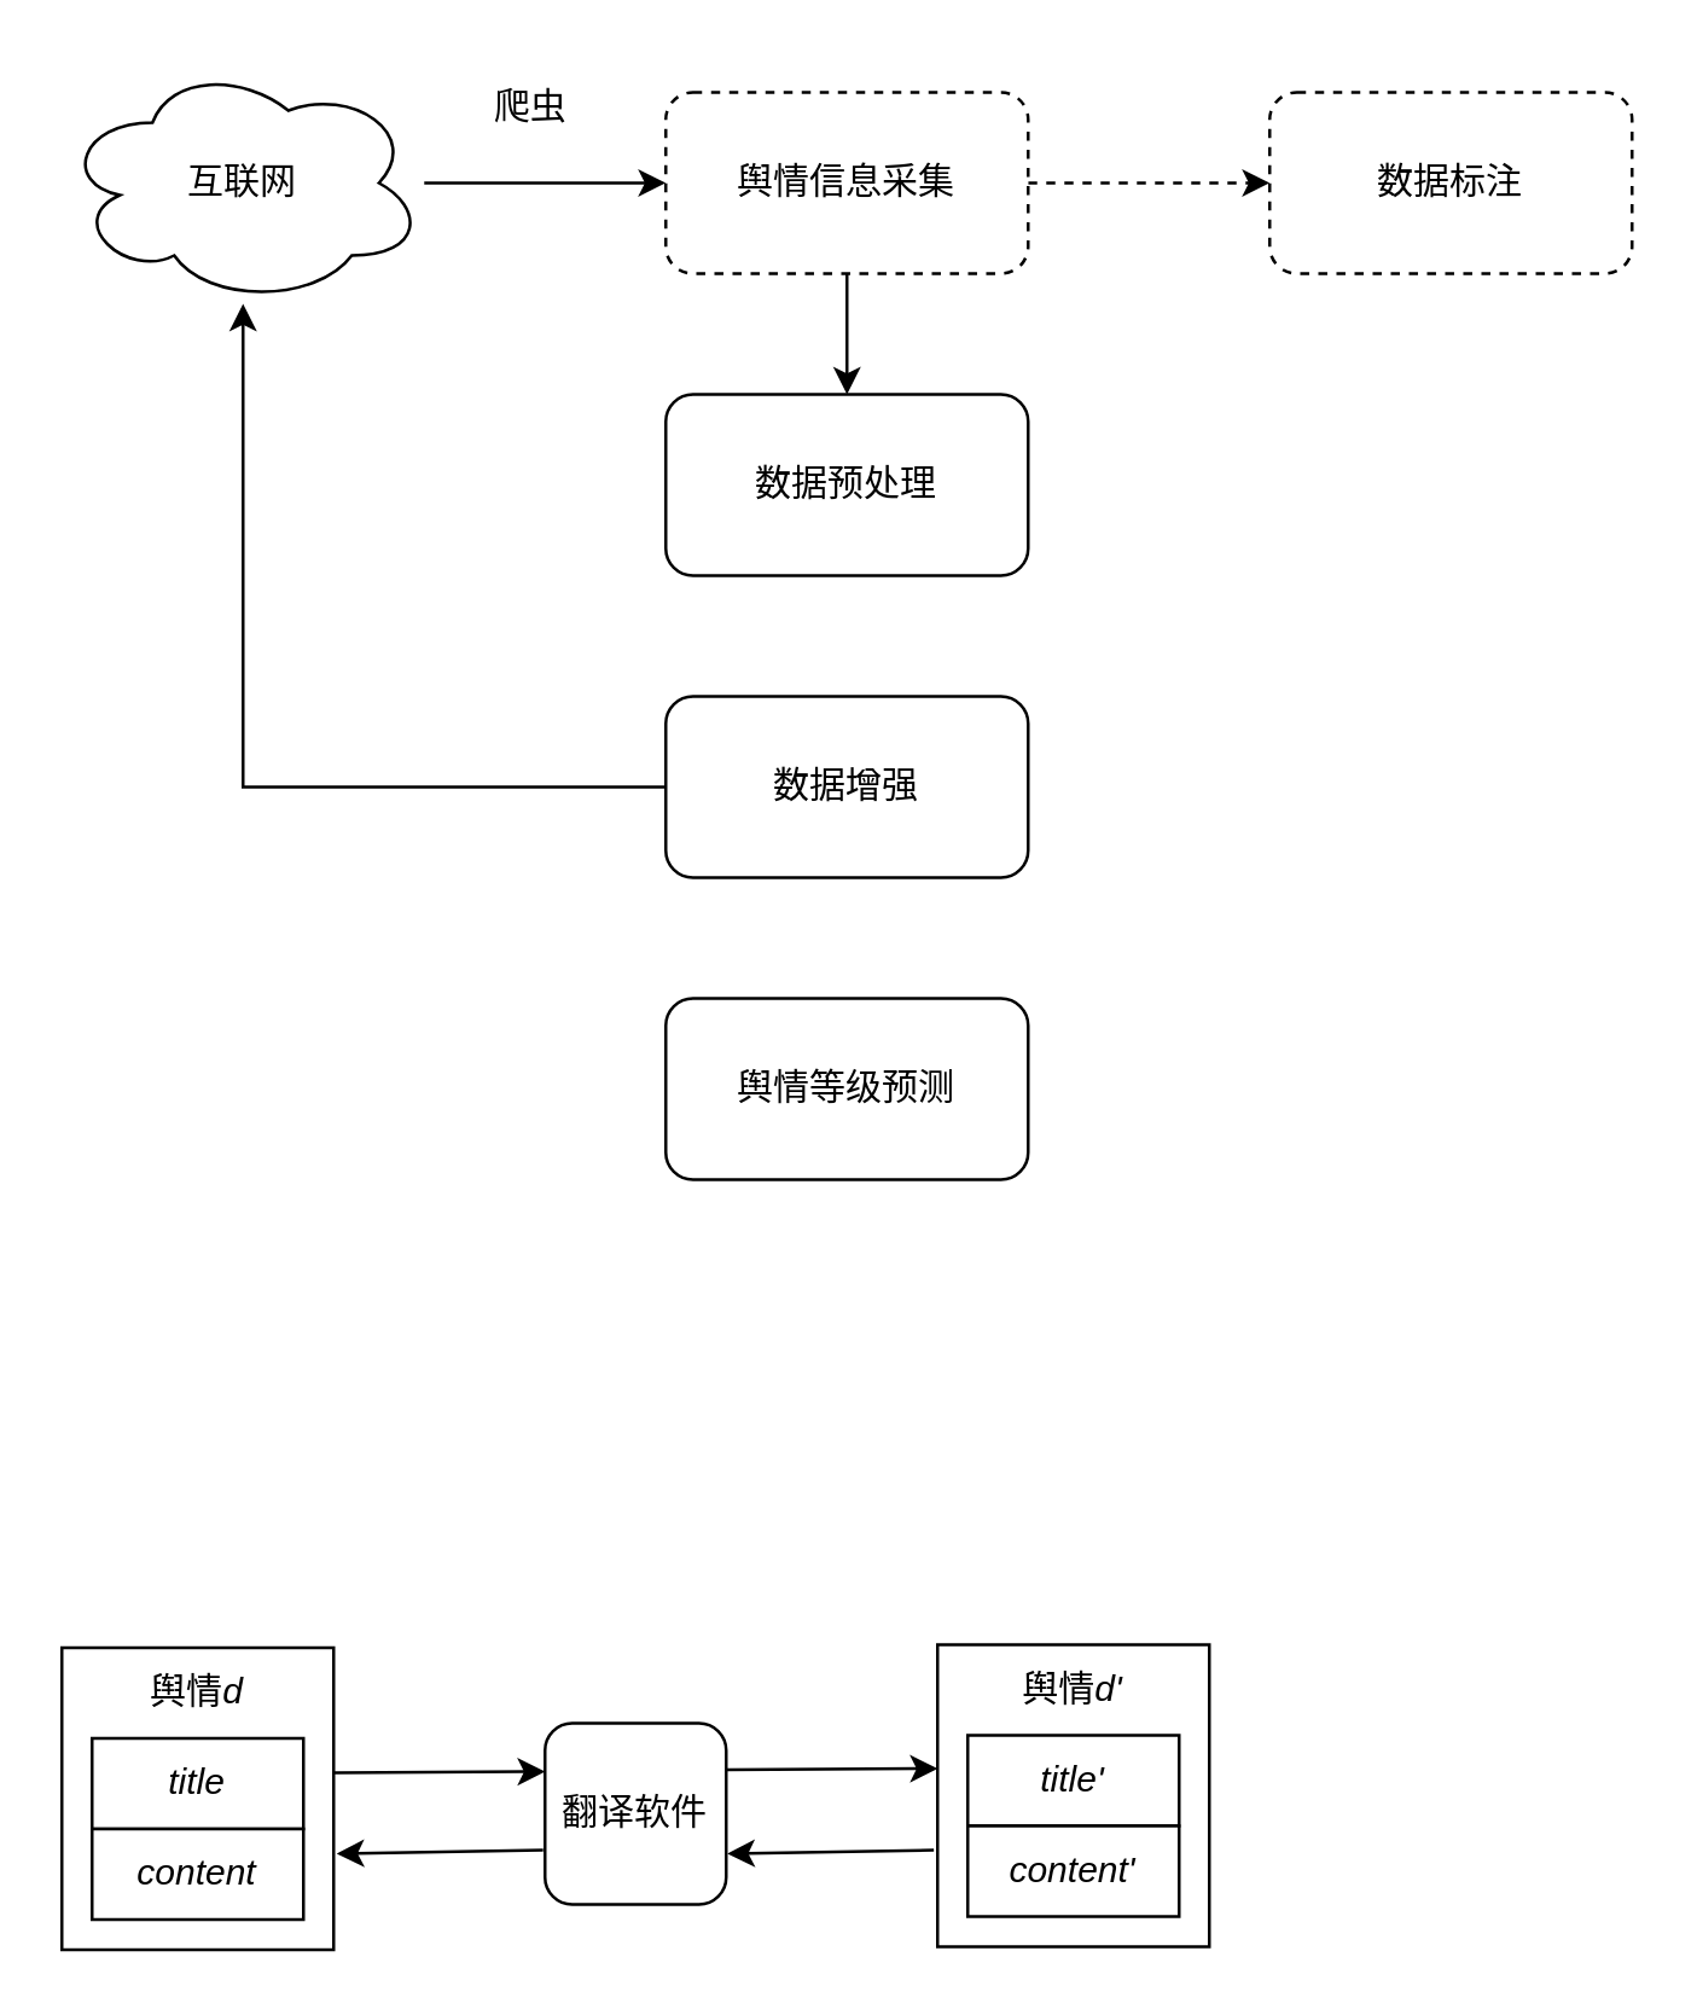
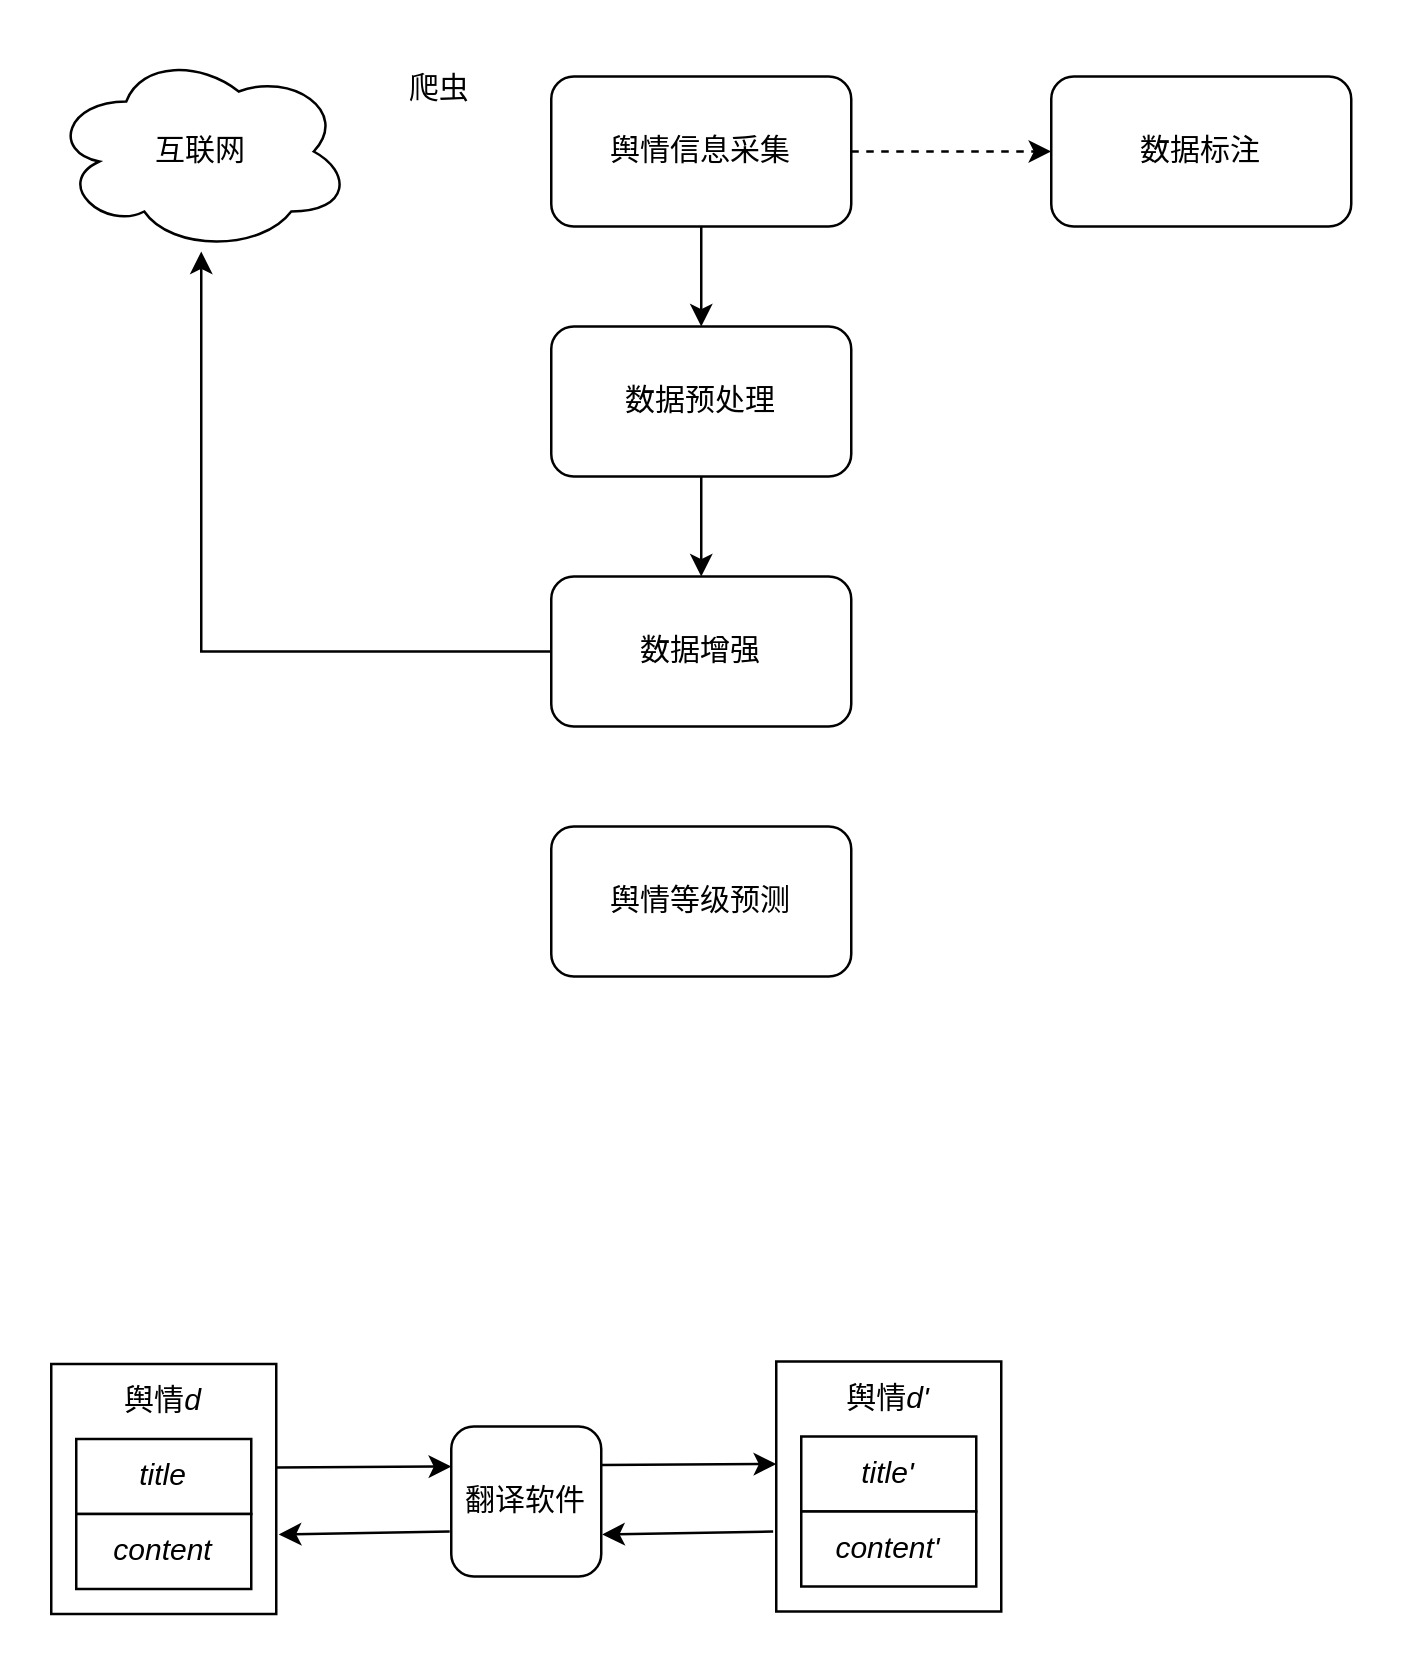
  <mxCell id="0" />
  <mxCell id="1" parent="0" />
- <mxCell id="2" value="" style="edgeStyle=orthogonalEdgeStyle;rounded=0;orthogonalLoop=1;jettySize=auto;html=1;" edge="1" parent="1" source="3" target="6"><mxGeometry relative="1" as="geometry" /></mxCell>
  <mxCell id="3" value="互联网" style="ellipse;shape=cloud;whiteSpace=wrap;html=1;" vertex="1" parent="1"><mxGeometry x="20" y="20" width="120" height="80" as="geometry" /></mxCell>
  <mxCell id="4" value="" style="edgeStyle=orthogonalEdgeStyle;rounded=0;orthogonalLoop=1;jettySize=auto;html=1;" edge="1" parent="1" source="6" target="12"><mxGeometry relative="1" as="geometry" /></mxCell>
  <mxCell id="5" value="" style="edgeStyle=orthogonalEdgeStyle;rounded=0;orthogonalLoop=1;jettySize=auto;html=1;dashed=1;" edge="1" parent="1" source="6" target="13"><mxGeometry relative="1" as="geometry" /></mxCell>
- <mxCell id="6" value="舆情信息采集" style="rounded=1;whiteSpace=wrap;html=1;dashed=1;" vertex="1" parent="1"><mxGeometry x="220" y="30" width="120" height="60" as="geometry" /></mxCell>
+ <mxCell id="6" value="舆情信息采集" style="rounded=1;whiteSpace=wrap;html=1;" vertex="1" parent="1"><mxGeometry x="220" y="30" width="120" height="60" as="geometry" /></mxCell>
  <mxCell id="7" value="" style="edgeStyle=orthogonalEdgeStyle;rounded=0;orthogonalLoop=1;jettySize=auto;html=1;" edge="1" parent="1" source="8" target="3"><mxGeometry relative="1" as="geometry" /></mxCell>
  <mxCell id="8" value="数据增强" style="rounded=1;whiteSpace=wrap;html=1;" vertex="1" parent="1"><mxGeometry x="220" y="230" width="120" height="60" as="geometry" /></mxCell>
  <mxCell id="9" value="舆情等级预测" style="whiteSpace=wrap;html=1;rounded=1;" vertex="1" parent="1"><mxGeometry x="220" y="330" width="120" height="60" as="geometry" /></mxCell>
  <mxCell id="10" value="爬虫" style="text;html=1;align=center;verticalAlign=middle;resizable=0;points=[];autosize=1;strokeColor=none;fillColor=none;" vertex="1" parent="1"><mxGeometry x="150" y="20" width="50" height="30" as="geometry" /></mxCell>
+ <mxCell id="11" value="" style="edgeStyle=orthogonalEdgeStyle;rounded=0;orthogonalLoop=1;jettySize=auto;html=1;" edge="1" parent="1" source="12" target="8"><mxGeometry relative="1" as="geometry" /></mxCell>
  <mxCell id="12" value="数据预处理" style="whiteSpace=wrap;html=1;rounded=1;" vertex="1" parent="1"><mxGeometry x="220" y="130" width="120" height="60" as="geometry" /></mxCell>
- <mxCell id="13" value="数据标注" style="whiteSpace=wrap;html=1;rounded=1;dashed=1;" vertex="1" parent="1"><mxGeometry x="420" y="30" width="120" height="60" as="geometry" /></mxCell>
+ <mxCell id="13" value="数据标注" style="whiteSpace=wrap;html=1;rounded=1;" vertex="1" parent="1"><mxGeometry x="420" y="30" width="120" height="60" as="geometry" /></mxCell>
  <mxCell id="14" value="翻译软件" style="rounded=1;whiteSpace=wrap;html=1;" vertex="1" parent="1"><mxGeometry x="180" y="570" width="60" height="60" as="geometry" /></mxCell>
  <mxCell id="15" value="&lt;i&gt;title&lt;/i&gt;" style="rounded=0;whiteSpace=wrap;html=1;" vertex="1" parent="1"><mxGeometry x="30" y="575" width="70" height="30" as="geometry" /></mxCell>
  <mxCell id="16" value="&lt;i&gt;content&lt;/i&gt;" style="rounded=0;whiteSpace=wrap;html=1;" vertex="1" parent="1"><mxGeometry x="30" y="605" width="70" height="30" as="geometry" /></mxCell>
  <mxCell id="17" value="舆情&lt;i&gt;d&lt;/i&gt;" style="text;html=1;strokeColor=none;fillColor=none;align=center;verticalAlign=middle;whiteSpace=wrap;rounded=0;" vertex="1" parent="1"><mxGeometry x="35" y="545" width="60" height="30" as="geometry" /></mxCell>
  <mxCell id="18" value="&lt;i&gt;title'&lt;/i&gt;" style="rounded=0;whiteSpace=wrap;html=1;" vertex="1" parent="1"><mxGeometry x="320" y="574" width="70" height="30" as="geometry" /></mxCell>
  <mxCell id="19" value="&lt;i&gt;content'&lt;/i&gt;" style="rounded=0;whiteSpace=wrap;html=1;" vertex="1" parent="1"><mxGeometry x="320" y="604" width="70" height="30" as="geometry" /></mxCell>
  <mxCell id="20" value="舆情&lt;i&gt;d'&lt;/i&gt;" style="text;html=1;strokeColor=none;fillColor=none;align=center;verticalAlign=middle;whiteSpace=wrap;rounded=0;" vertex="1" parent="1"><mxGeometry x="325" y="544" width="60" height="30" as="geometry" /></mxCell>
  <mxCell id="21" value="" style="rounded=0;whiteSpace=wrap;html=1;fillColor=none;" vertex="1" parent="1"><mxGeometry x="20" y="545" width="90" height="100" as="geometry" /></mxCell>
  <mxCell id="22" value="" style="rounded=0;whiteSpace=wrap;html=1;fillColor=none;" vertex="1" parent="1"><mxGeometry x="310" y="544" width="90" height="100" as="geometry" /></mxCell>
  <mxCell id="23" value="" style="endArrow=classic;html=1;rounded=0;exitX=1;exitY=0.684;exitDx=0;exitDy=0;exitPerimeter=0;" edge="1" parent="1"><mxGeometry width="50" height="50" relative="1" as="geometry"><mxPoint x="110" y="586.4" as="sourcePoint" /><mxPoint x="180" y="586" as="targetPoint" /></mxGeometry></mxCell>
  <mxCell id="24" value="" style="endArrow=classic;html=1;rounded=0;exitX=1;exitY=0.684;exitDx=0;exitDy=0;exitPerimeter=0;" edge="1" parent="1"><mxGeometry width="50" height="50" relative="1" as="geometry"><mxPoint x="240" y="585.4" as="sourcePoint" /><mxPoint x="310" y="585" as="targetPoint" /></mxGeometry></mxCell>
  <mxCell id="25" value="" style="endArrow=classic;html=1;rounded=0;exitX=0;exitY=0.25;exitDx=0;exitDy=0;entryX=1.018;entryY=0.412;entryDx=0;entryDy=0;entryPerimeter=0;" edge="1" parent="1"><mxGeometry width="50" height="50" relative="1" as="geometry"><mxPoint x="179.38" y="612" as="sourcePoint" /><mxPoint x="111" y="613.2" as="targetPoint" /></mxGeometry></mxCell>
  <mxCell id="26" value="" style="endArrow=classic;html=1;rounded=0;exitX=0;exitY=0.25;exitDx=0;exitDy=0;entryX=1.018;entryY=0.412;entryDx=0;entryDy=0;entryPerimeter=0;" edge="1" parent="1"><mxGeometry width="50" height="50" relative="1" as="geometry"><mxPoint x="308.76" y="612" as="sourcePoint" /><mxPoint x="240.38" y="613.2" as="targetPoint" /></mxGeometry></mxCell>
